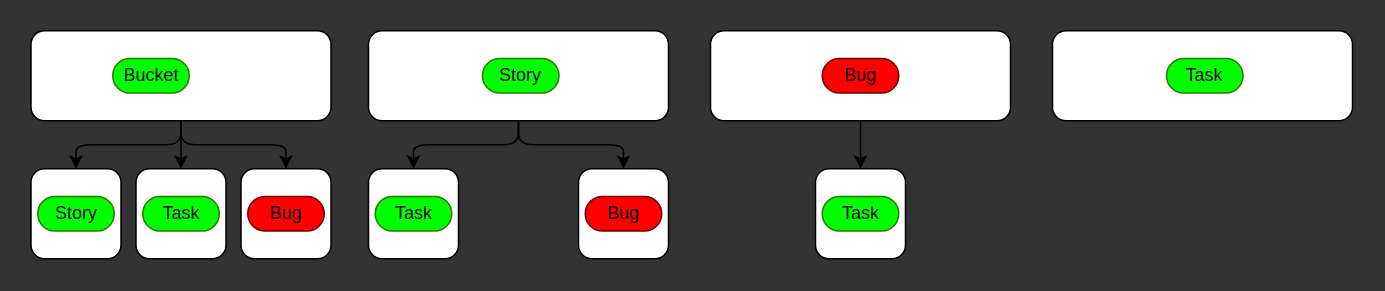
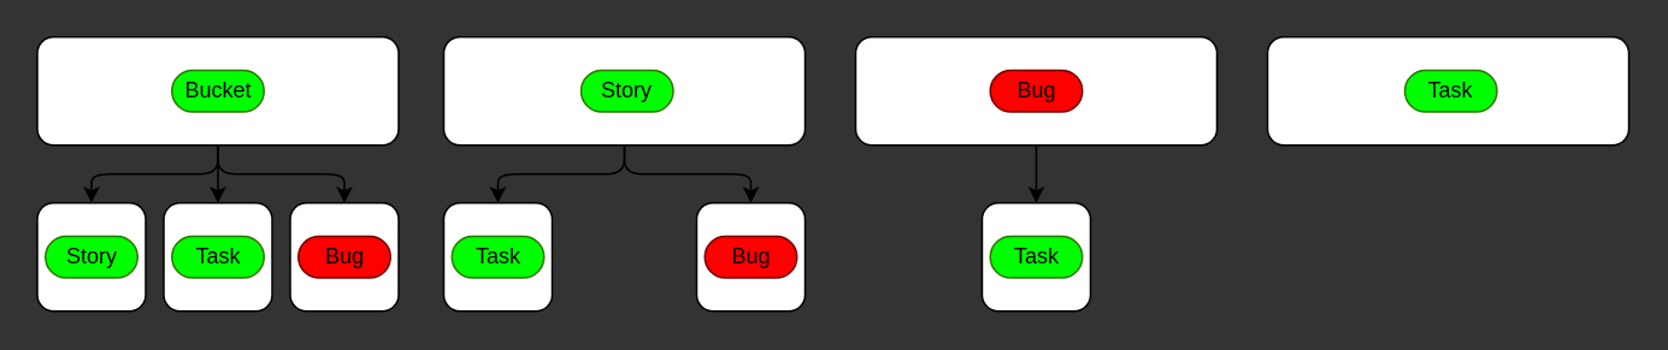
  <mxCell id="0" />
  <mxCell id="1" parent="0" />
  <mxCell id="2" value="" style="edgeStyle=none;html=1;" edge="1" parent="1" source="5" target="7"><mxGeometry relative="1" as="geometry" /></mxCell>
  <mxCell id="3" style="edgeStyle=orthogonalEdgeStyle;html=1;" edge="1" parent="1" source="5" target="6"><mxGeometry relative="1" as="geometry" /></mxCell>
  <mxCell id="4" style="edgeStyle=orthogonalEdgeStyle;html=1;" edge="1" parent="1" source="5" target="8"><mxGeometry relative="1" as="geometry" /></mxCell>
  <mxCell id="5" value="" style="rounded=1;whiteSpace=wrap;html=1;" vertex="1" parent="1"><mxGeometry x="20" y="20" width="200" height="60" as="geometry" /></mxCell>
  <mxCell id="6" value="" style="rounded=1;whiteSpace=wrap;html=1;" vertex="1" parent="1"><mxGeometry x="20" y="112" width="60" height="60" as="geometry" /></mxCell>
  <mxCell id="7" value="" style="rounded=1;whiteSpace=wrap;html=1;" vertex="1" parent="1"><mxGeometry x="90" y="112" width="60" height="60" as="geometry" /></mxCell>
  <mxCell id="8" value="" style="rounded=1;whiteSpace=wrap;html=1;" vertex="1" parent="1"><mxGeometry x="160" y="112" width="60" height="60" as="geometry" /></mxCell>
  <mxCell id="9" style="edgeStyle=orthogonalEdgeStyle;html=1;" edge="1" source="11" target="12" parent="1"><mxGeometry relative="1" as="geometry" /></mxCell>
  <mxCell id="10" style="edgeStyle=orthogonalEdgeStyle;html=1;" edge="1" source="11" target="13" parent="1"><mxGeometry relative="1" as="geometry" /></mxCell>
  <mxCell id="11" value="" style="rounded=1;whiteSpace=wrap;html=1;" vertex="1" parent="1"><mxGeometry x="245" y="20" width="200" height="60" as="geometry" /></mxCell>
  <mxCell id="12" value="" style="rounded=1;whiteSpace=wrap;html=1;" vertex="1" parent="1"><mxGeometry x="245" y="112" width="60" height="60" as="geometry" /></mxCell>
  <mxCell id="13" value="" style="rounded=1;whiteSpace=wrap;html=1;" vertex="1" parent="1"><mxGeometry x="385" y="112" width="60" height="60" as="geometry" /></mxCell>
  <mxCell id="14" style="edgeStyle=orthogonalEdgeStyle;html=1;" edge="1" source="15" target="16" parent="1"><mxGeometry relative="1" as="geometry" /></mxCell>
  <mxCell id="15" value="" style="rounded=1;whiteSpace=wrap;html=1;" vertex="1" parent="1"><mxGeometry x="473" y="20" width="200" height="60" as="geometry" /></mxCell>
  <mxCell id="16" value="" style="rounded=1;whiteSpace=wrap;html=1;" vertex="1" parent="1"><mxGeometry x="543" y="112" width="60" height="60" as="geometry" /></mxCell>
  <mxCell id="17" value="" style="rounded=1;whiteSpace=wrap;html=1;" vertex="1" parent="1"><mxGeometry x="701" y="20" width="200" height="60" as="geometry" /></mxCell>
- <mxCell id="18" value="&lt;font color=&quot;#000000&quot;&gt;Bucket&lt;/font&gt;" style="rounded=1;whiteSpace=wrap;html=1;arcSize=50;strokeColor=#2D7600;fontColor=#ffffff;fillColor=#00FF00;" vertex="1" parent="1"><mxGeometry x="74.5" y="38.5" width="51" height="23" as="geometry" /></mxCell>
+ <mxCell id="18" value="&lt;font color=&quot;#000000&quot;&gt;Bucket&lt;/font&gt;" style="rounded=1;whiteSpace=wrap;html=1;arcSize=50;strokeColor=#2D7600;fontColor=#ffffff;fillColor=#00FF00;" vertex="1" parent="1"><mxGeometry x="94.5" y="38.5" width="51" height="23" as="geometry" /></mxCell>
  <mxCell id="19" value="&lt;font color=&quot;#000000&quot;&gt;Story&lt;/font&gt;" style="rounded=1;whiteSpace=wrap;html=1;arcSize=50;strokeColor=#2D7600;fontColor=#ffffff;fillColor=#00FF00;" vertex="1" parent="1"><mxGeometry x="24.5" y="130.5" width="51" height="23" as="geometry" /></mxCell>
  <mxCell id="20" value="&lt;font color=&quot;#000000&quot;&gt;Task&lt;/font&gt;" style="rounded=1;whiteSpace=wrap;html=1;arcSize=50;strokeColor=#2D7600;fontColor=#ffffff;fillColor=#00FF00;" vertex="1" parent="1"><mxGeometry x="94.5" y="130.5" width="51" height="23" as="geometry" /></mxCell>
  <mxCell id="21" value="&lt;font color=&quot;#000000&quot;&gt;Bug&lt;/font&gt;" style="rounded=1;whiteSpace=wrap;html=1;arcSize=50;strokeColor=#6F0000;fontColor=#ffffff;fillColor=#FF0000;" vertex="1" parent="1"><mxGeometry x="164.5" y="130.5" width="51" height="23" as="geometry" /></mxCell>
  <mxCell id="22" value="&lt;font color=&quot;#000000&quot;&gt;Task&lt;/font&gt;" style="rounded=1;whiteSpace=wrap;html=1;arcSize=50;strokeColor=#2D7600;fontColor=#ffffff;fillColor=#00FF00;" vertex="1" parent="1"><mxGeometry x="249.5" y="130.5" width="51" height="23" as="geometry" /></mxCell>
  <mxCell id="23" value="&lt;font color=&quot;#000000&quot;&gt;Bug&lt;/font&gt;" style="rounded=1;whiteSpace=wrap;html=1;arcSize=50;strokeColor=#6F0000;fontColor=#ffffff;fillColor=#FF0000;" vertex="1" parent="1"><mxGeometry x="389.5" y="130.5" width="51" height="23" as="geometry" /></mxCell>
  <mxCell id="24" value="&lt;font color=&quot;#000000&quot;&gt;Story&lt;/font&gt;" style="rounded=1;whiteSpace=wrap;html=1;arcSize=50;strokeColor=#2D7600;fontColor=#ffffff;fillColor=#00FF00;" vertex="1" parent="1"><mxGeometry x="321" y="38.5" width="51" height="23" as="geometry" /></mxCell>
  <mxCell id="25" value="&lt;font color=&quot;#000000&quot;&gt;Bug&lt;/font&gt;" style="rounded=1;whiteSpace=wrap;html=1;arcSize=50;strokeColor=#6F0000;fontColor=#ffffff;fillColor=#FF0000;" vertex="1" parent="1"><mxGeometry x="547.5" y="38.5" width="51" height="23" as="geometry" /></mxCell>
  <mxCell id="26" value="&lt;font color=&quot;#000000&quot;&gt;Task&lt;/font&gt;" style="rounded=1;whiteSpace=wrap;html=1;arcSize=50;strokeColor=#2D7600;fontColor=#ffffff;fillColor=#00FF00;" vertex="1" parent="1"><mxGeometry x="547.5" y="130.5" width="51" height="23" as="geometry" /></mxCell>
  <mxCell id="27" value="&lt;font color=&quot;#000000&quot;&gt;Task&lt;br&gt;&lt;/font&gt;" style="rounded=1;whiteSpace=wrap;html=1;arcSize=50;strokeColor=#2D7600;fontColor=#ffffff;fillColor=#00FF00;" vertex="1" parent="1"><mxGeometry x="777" y="38.5" width="51" height="23" as="geometry" /></mxCell>
